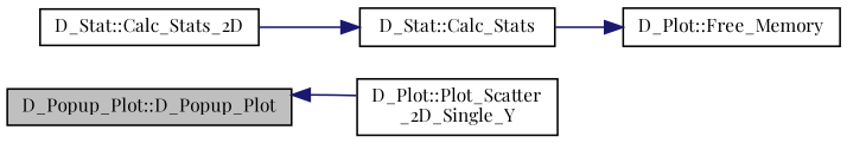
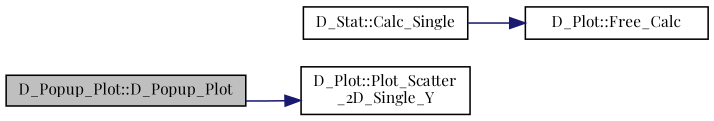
  digraph {
    fontname="Playfair Display"
    rankdir=LR
    node [color=black fillcolor=white fontname="Playfair Display" fontsize=10 shape=record style=filled]
    edge [color=midnightblue fontname="Playfair Display" fontsize=10 labelfontname=Helvetica labelfontsize=10 style=solid]
    n1 [fillcolor=grey75 fontcolor=black height=0.2 label="D_Popup_Plot::D_Popup_Plot" width=0.4]
    n2 [height=0.2 label="D_Plot::Plot_Scatter\l_2D_Single_Y" width=0.4]
-   n3 [height=0.2 label="D_Stat::Calc_Stats_2D" width=0.4]
-   n4 [height=0.2 label="D_Stat::Calc_Stats" width=0.4]
-   n5 [height=0.2 label="D_Plot::Free_Memory" width=0.4]
-   n2 -> n1
-   n3 -> n4
+   n4 [height=0.2 label="D_Stat::Calc_Single" width=0.4]
+   n5 [height=0.2 label="D_Plot::Free_Calc" width=0.4]
+   n1 -> n2
    n4 -> n5
  }
